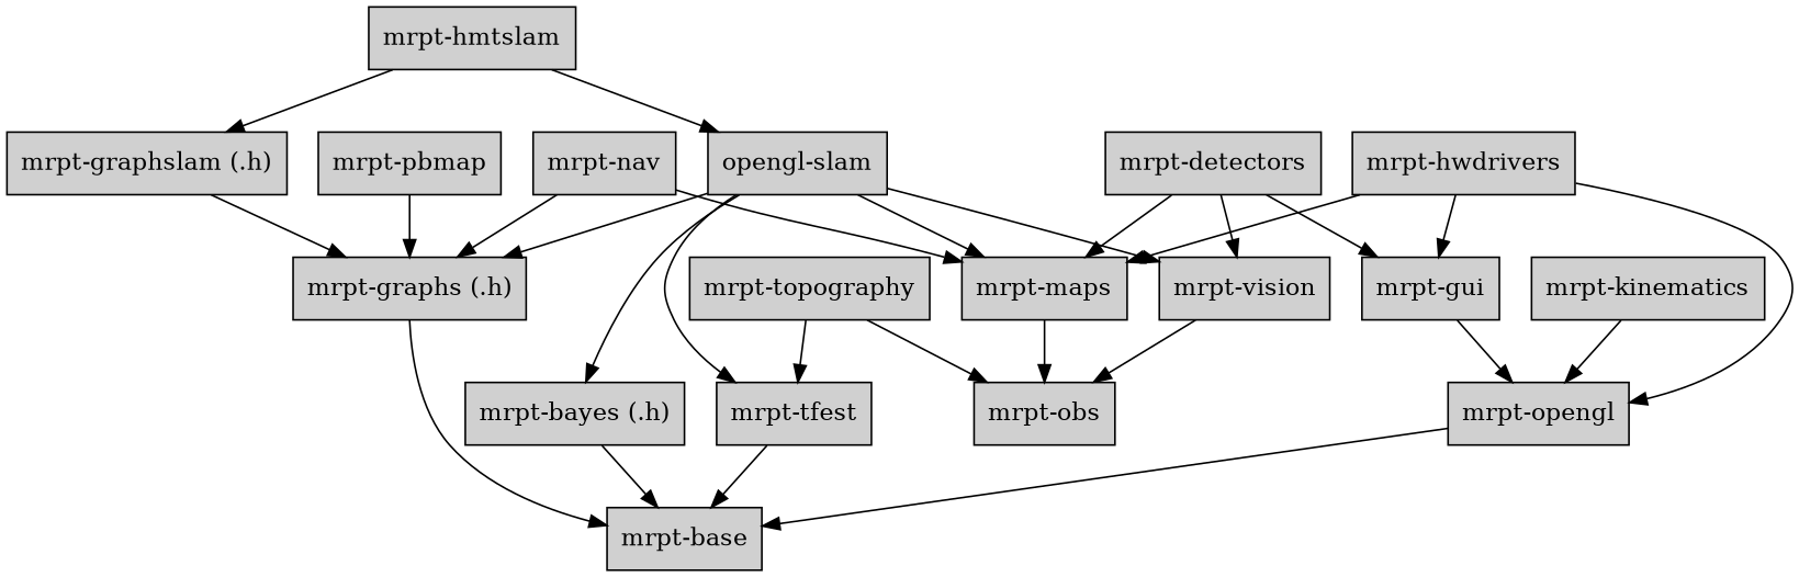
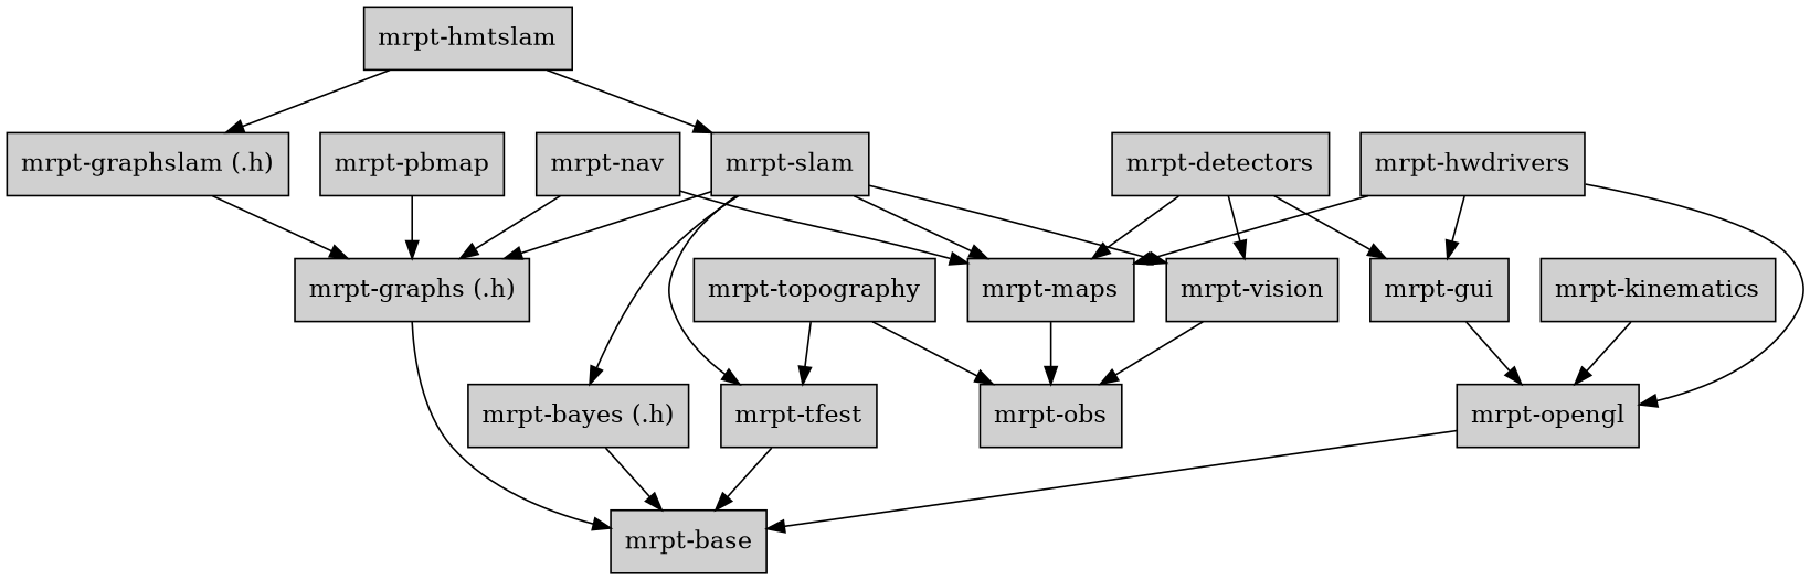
  digraph {
    node [fillcolor="#D0D0D0" shape=box style=filled]
    n1 [label="mrpt-base"]
    n2 [label="mrpt-graphs (.h)"]
    n3 [label="mrpt-bayes (.h)"]
    n4 [label="mrpt-opengl"]
    n5 [label="mrpt-gui"]
    n6 [label="mrpt-obs"]
    n7 [label="mrpt-hwdrivers"]
    n8 [label="mrpt-maps"]
    n9 [label="mrpt-topography"]
    n10 [label="mrpt-tfest"]
    n11 [label="mrpt-vision"]
-   n12 [label="opengl-slam"]
+   n12 [label="mrpt-slam"]
    n13 [label="mrpt-graphslam (.h)"]
    n14 [label="mrpt-hmtslam"]
    n15 [label="mrpt-nav"]
    n16 [label="mrpt-detectors"]
    n17 [label="mrpt-kinematics"]
    n18 [label="mrpt-pbmap"]
    n2 -> n1
    n3 -> n1
    n4 -> n1
    n5 -> n4
    n7 -> n4
    n7 -> n5
    n7 -> n8
    n8 -> n6
    n9 -> n6
    n9 -> n10
    n10 -> n1
    n11 -> n6
    n12 -> n2
    n12 -> n3
    n12 -> n8
    n12 -> n10
    n12 -> n11
    n13 -> n2
    n14 -> n12
    n14 -> n13
    n15 -> n2
    n15 -> n8
    n16 -> n5
    n16 -> n8
    n16 -> n11
    n17 -> n4
    n18 -> n2
  }
